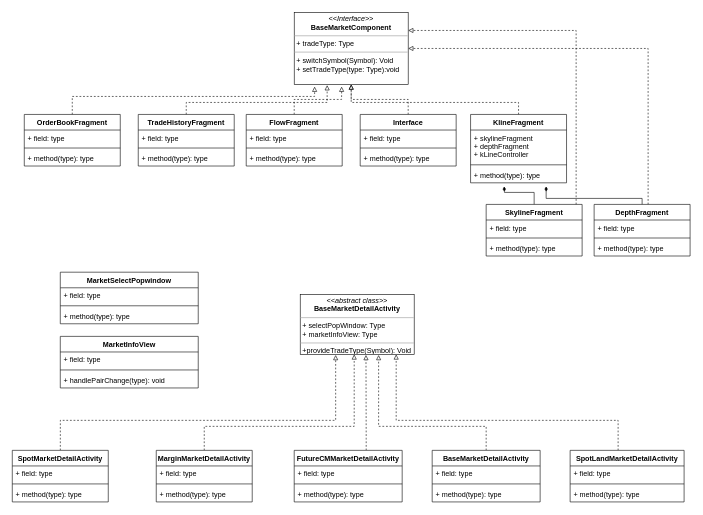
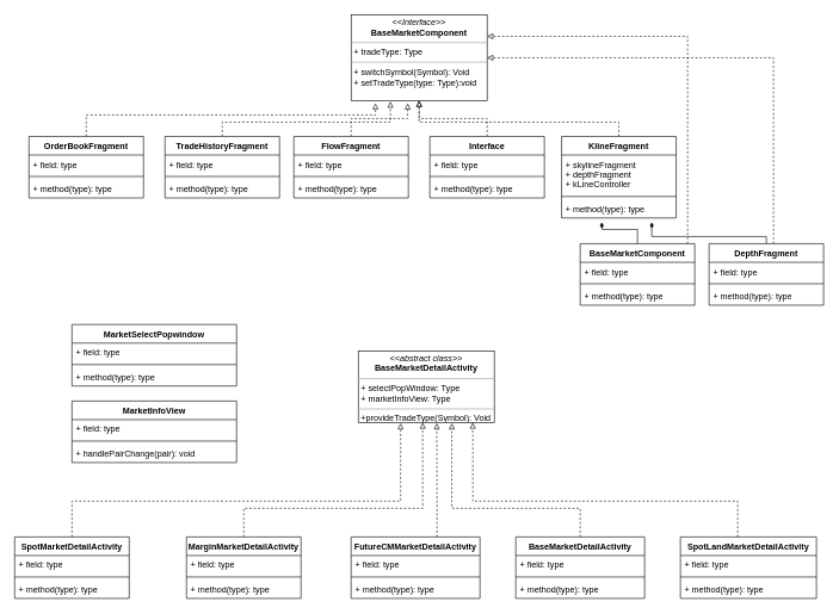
  <mxCell id="0" />
  <mxCell id="1" parent="0" />
  <mxCell id="2" value="&lt;p style=&quot;margin: 0px ; margin-top: 4px ; text-align: center&quot;&gt;&lt;i&gt;&amp;lt;&amp;lt;Interface&amp;gt;&amp;gt;&lt;/i&gt;&lt;br&gt;&lt;b&gt;BaseMarketComponent&lt;/b&gt;&lt;br&gt;&lt;/p&gt;&lt;hr size=&quot;1&quot;&gt;&lt;p style=&quot;margin: 0px ; margin-left: 4px&quot;&gt;+ tradeType: Type&lt;br&gt;&lt;/p&gt;&lt;hr size=&quot;1&quot;&gt;&lt;p style=&quot;margin: 0px ; margin-left: 4px&quot;&gt;+ switchSymbol(Symbol): Void&lt;/p&gt;&lt;p style=&quot;margin: 0px ; margin-left: 4px&quot;&gt;+ setTradeType(type: Type):void&lt;/p&gt;" style="verticalAlign=top;align=left;overflow=fill;fontSize=12;fontFamily=Helvetica;html=1;" vertex="1" parent="1"><mxGeometry x="490" y="20" width="190" height="120" as="geometry" /></mxCell>
  <mxCell id="3" style="edgeStyle=orthogonalEdgeStyle;rounded=0;orthogonalLoop=1;jettySize=auto;html=1;entryX=0.416;entryY=1.03;entryDx=0;entryDy=0;entryPerimeter=0;dashed=1;endArrow=block;endFill=0;" edge="1" parent="1" source="4" target="2"><mxGeometry relative="1" as="geometry" /></mxCell>
  <mxCell id="4" value="FlowFragment" style="swimlane;fontStyle=1;align=center;verticalAlign=top;childLayout=stackLayout;horizontal=1;startSize=26;horizontalStack=0;resizeParent=1;resizeParentMax=0;resizeLast=0;collapsible=1;marginBottom=0;" vertex="1" parent="1"><mxGeometry x="410" y="190" width="160" height="86" as="geometry" /></mxCell>
  <mxCell id="5" value="+ field: type" style="text;strokeColor=none;fillColor=none;align=left;verticalAlign=top;spacingLeft=4;spacingRight=4;overflow=hidden;rotatable=0;points=[[0,0.5],[1,0.5]];portConstraint=eastwest;" vertex="1" parent="4"><mxGeometry y="26" width="160" height="26" as="geometry" /></mxCell>
  <mxCell id="6" value="" style="line;strokeWidth=1;fillColor=none;align=left;verticalAlign=middle;spacingTop=-1;spacingLeft=3;spacingRight=3;rotatable=0;labelPosition=right;points=[];portConstraint=eastwest;" vertex="1" parent="4"><mxGeometry y="52" width="160" height="8" as="geometry" /></mxCell>
  <mxCell id="7" value="+ method(type): type" style="text;strokeColor=none;fillColor=none;align=left;verticalAlign=top;spacingLeft=4;spacingRight=4;overflow=hidden;rotatable=0;points=[[0,0.5],[1,0.5]];portConstraint=eastwest;" vertex="1" parent="4"><mxGeometry y="60" width="160" height="26" as="geometry" /></mxCell>
  <mxCell id="8" style="edgeStyle=orthogonalEdgeStyle;rounded=0;orthogonalLoop=1;jettySize=auto;html=1;entryX=0.179;entryY=1.03;entryDx=0;entryDy=0;entryPerimeter=0;dashed=1;endArrow=block;endFill=0;" edge="1" parent="1" source="9" target="2"><mxGeometry relative="1" as="geometry"><Array as="points"><mxPoint x="120" y="160" /><mxPoint x="524" y="160" /></Array></mxGeometry></mxCell>
  <mxCell id="9" value="OrderBookFragment" style="swimlane;fontStyle=1;align=center;verticalAlign=top;childLayout=stackLayout;horizontal=1;startSize=26;horizontalStack=0;resizeParent=1;resizeParentMax=0;resizeLast=0;collapsible=1;marginBottom=0;" vertex="1" parent="1"><mxGeometry x="40" y="190" width="160" height="86" as="geometry" /></mxCell>
  <mxCell id="10" value="+ field: type" style="text;strokeColor=none;fillColor=none;align=left;verticalAlign=top;spacingLeft=4;spacingRight=4;overflow=hidden;rotatable=0;points=[[0,0.5],[1,0.5]];portConstraint=eastwest;" vertex="1" parent="9"><mxGeometry y="26" width="160" height="26" as="geometry" /></mxCell>
  <mxCell id="11" value="" style="line;strokeWidth=1;fillColor=none;align=left;verticalAlign=middle;spacingTop=-1;spacingLeft=3;spacingRight=3;rotatable=0;labelPosition=right;points=[];portConstraint=eastwest;" vertex="1" parent="9"><mxGeometry y="52" width="160" height="8" as="geometry" /></mxCell>
  <mxCell id="12" value="+ method(type): type" style="text;strokeColor=none;fillColor=none;align=left;verticalAlign=top;spacingLeft=4;spacingRight=4;overflow=hidden;rotatable=0;points=[[0,0.5],[1,0.5]];portConstraint=eastwest;" vertex="1" parent="9"><mxGeometry y="60" width="160" height="26" as="geometry" /></mxCell>
  <mxCell id="13" style="edgeStyle=orthogonalEdgeStyle;rounded=0;orthogonalLoop=1;jettySize=auto;html=1;entryX=0.289;entryY=1.01;entryDx=0;entryDy=0;entryPerimeter=0;dashed=1;endArrow=block;endFill=0;" edge="1" parent="1" source="14" target="2"><mxGeometry relative="1" as="geometry"><Array as="points"><mxPoint x="310" y="170" /><mxPoint x="545" y="170" /></Array></mxGeometry></mxCell>
  <mxCell id="14" value="TradeHistoryFragment" style="swimlane;fontStyle=1;align=center;verticalAlign=top;childLayout=stackLayout;horizontal=1;startSize=26;horizontalStack=0;resizeParent=1;resizeParentMax=0;resizeLast=0;collapsible=1;marginBottom=0;" vertex="1" parent="1"><mxGeometry x="230" y="190" width="160" height="86" as="geometry" /></mxCell>
  <mxCell id="15" value="+ field: type" style="text;strokeColor=none;fillColor=none;align=left;verticalAlign=top;spacingLeft=4;spacingRight=4;overflow=hidden;rotatable=0;points=[[0,0.5],[1,0.5]];portConstraint=eastwest;" vertex="1" parent="14"><mxGeometry y="26" width="160" height="26" as="geometry" /></mxCell>
  <mxCell id="16" value="" style="line;strokeWidth=1;fillColor=none;align=left;verticalAlign=middle;spacingTop=-1;spacingLeft=3;spacingRight=3;rotatable=0;labelPosition=right;points=[];portConstraint=eastwest;" vertex="1" parent="14"><mxGeometry y="52" width="160" height="8" as="geometry" /></mxCell>
  <mxCell id="17" value="+ method(type): type" style="text;strokeColor=none;fillColor=none;align=left;verticalAlign=top;spacingLeft=4;spacingRight=4;overflow=hidden;rotatable=0;points=[[0,0.5],[1,0.5]];portConstraint=eastwest;" vertex="1" parent="14"><mxGeometry y="60" width="160" height="26" as="geometry" /></mxCell>
  <mxCell id="18" style="edgeStyle=orthogonalEdgeStyle;rounded=0;orthogonalLoop=1;jettySize=auto;html=1;entryX=0.5;entryY=1;entryDx=0;entryDy=0;dashed=1;endArrow=block;endFill=0;" edge="1" parent="1" source="19" target="2"><mxGeometry relative="1" as="geometry" /></mxCell>
  <mxCell id="19" value="Interface" style="swimlane;fontStyle=1;align=center;verticalAlign=top;childLayout=stackLayout;horizontal=1;startSize=26;horizontalStack=0;resizeParent=1;resizeParentMax=0;resizeLast=0;collapsible=1;marginBottom=0;" vertex="1" parent="1"><mxGeometry x="600" y="190" width="160" height="86" as="geometry" /></mxCell>
  <mxCell id="20" value="+ field: type" style="text;strokeColor=none;fillColor=none;align=left;verticalAlign=top;spacingLeft=4;spacingRight=4;overflow=hidden;rotatable=0;points=[[0,0.5],[1,0.5]];portConstraint=eastwest;" vertex="1" parent="19"><mxGeometry y="26" width="160" height="26" as="geometry" /></mxCell>
  <mxCell id="21" value="" style="line;strokeWidth=1;fillColor=none;align=left;verticalAlign=middle;spacingTop=-1;spacingLeft=3;spacingRight=3;rotatable=0;labelPosition=right;points=[];portConstraint=eastwest;" vertex="1" parent="19"><mxGeometry y="52" width="160" height="8" as="geometry" /></mxCell>
  <mxCell id="22" value="+ method(type): type" style="text;strokeColor=none;fillColor=none;align=left;verticalAlign=top;spacingLeft=4;spacingRight=4;overflow=hidden;rotatable=0;points=[[0,0.5],[1,0.5]];portConstraint=eastwest;" vertex="1" parent="19"><mxGeometry y="60" width="160" height="26" as="geometry" /></mxCell>
  <mxCell id="23" style="edgeStyle=orthogonalEdgeStyle;rounded=0;orthogonalLoop=1;jettySize=auto;html=1;entryX=0.5;entryY=1;entryDx=0;entryDy=0;dashed=1;endArrow=block;endFill=0;" edge="1" parent="1" source="24" target="2"><mxGeometry relative="1" as="geometry"><Array as="points"><mxPoint x="864" y="170" /><mxPoint x="585" y="170" /></Array></mxGeometry></mxCell>
  <mxCell id="24" value="KlineFragment" style="swimlane;fontStyle=1;align=center;verticalAlign=top;childLayout=stackLayout;horizontal=1;startSize=26;horizontalStack=0;resizeParent=1;resizeParentMax=0;resizeLast=0;collapsible=1;marginBottom=0;" vertex="1" parent="1"><mxGeometry x="784" y="190" width="160" height="114" as="geometry" /></mxCell>
  <mxCell id="25" value="+ skylineFragment&#10;+ depthFragment&#10;+ kLineController" style="text;strokeColor=none;fillColor=none;align=left;verticalAlign=top;spacingLeft=4;spacingRight=4;overflow=hidden;rotatable=0;points=[[0,0.5],[1,0.5]];portConstraint=eastwest;" vertex="1" parent="24"><mxGeometry y="26" width="160" height="54" as="geometry" /></mxCell>
  <mxCell id="26" value="" style="line;strokeWidth=1;fillColor=none;align=left;verticalAlign=middle;spacingTop=-1;spacingLeft=3;spacingRight=3;rotatable=0;labelPosition=right;points=[];portConstraint=eastwest;" vertex="1" parent="24"><mxGeometry y="80" width="160" height="8" as="geometry" /></mxCell>
  <mxCell id="27" value="+ method(type): type" style="text;strokeColor=none;fillColor=none;align=left;verticalAlign=top;spacingLeft=4;spacingRight=4;overflow=hidden;rotatable=0;points=[[0,0.5],[1,0.5]];portConstraint=eastwest;" vertex="1" parent="24"><mxGeometry y="88" width="160" height="26" as="geometry" /></mxCell>
  <mxCell id="28" style="edgeStyle=orthogonalEdgeStyle;rounded=0;orthogonalLoop=1;jettySize=auto;html=1;entryX=1;entryY=0.25;entryDx=0;entryDy=0;dashed=1;endArrow=block;endFill=0;" edge="1" parent="1" source="30" target="2"><mxGeometry relative="1" as="geometry"><Array as="points"><mxPoint x="960" y="50" /></Array></mxGeometry></mxCell>
  <mxCell id="29" style="edgeStyle=orthogonalEdgeStyle;rounded=0;orthogonalLoop=1;jettySize=auto;html=1;endArrow=diamondThin;endFill=1;" edge="1" parent="1" source="30"><mxGeometry relative="1" as="geometry"><mxPoint x="840" y="310" as="targetPoint" /></mxGeometry></mxCell>
- <mxCell id="30" value="SkylineFragment" style="swimlane;fontStyle=1;align=center;verticalAlign=top;childLayout=stackLayout;horizontal=1;startSize=26;horizontalStack=0;resizeParent=1;resizeParentMax=0;resizeLast=0;collapsible=1;marginBottom=0;" vertex="1" parent="1"><mxGeometry x="810" y="340" width="160" height="86" as="geometry" /></mxCell>
+ <mxCell id="30" value="BaseMarketComponent" style="swimlane;fontStyle=1;align=center;verticalAlign=top;childLayout=stackLayout;horizontal=1;startSize=26;horizontalStack=0;resizeParent=1;resizeParentMax=0;resizeLast=0;collapsible=1;marginBottom=0;" vertex="1" parent="1"><mxGeometry x="810" y="340" width="160" height="86" as="geometry" /></mxCell>
  <mxCell id="31" value="+ field: type" style="text;strokeColor=none;fillColor=none;align=left;verticalAlign=top;spacingLeft=4;spacingRight=4;overflow=hidden;rotatable=0;points=[[0,0.5],[1,0.5]];portConstraint=eastwest;" vertex="1" parent="30"><mxGeometry y="26" width="160" height="26" as="geometry" /></mxCell>
  <mxCell id="32" value="" style="line;strokeWidth=1;fillColor=none;align=left;verticalAlign=middle;spacingTop=-1;spacingLeft=3;spacingRight=3;rotatable=0;labelPosition=right;points=[];portConstraint=eastwest;" vertex="1" parent="30"><mxGeometry y="52" width="160" height="8" as="geometry" /></mxCell>
  <mxCell id="33" value="+ method(type): type" style="text;strokeColor=none;fillColor=none;align=left;verticalAlign=top;spacingLeft=4;spacingRight=4;overflow=hidden;rotatable=0;points=[[0,0.5],[1,0.5]];portConstraint=eastwest;" vertex="1" parent="30"><mxGeometry y="60" width="160" height="26" as="geometry" /></mxCell>
  <mxCell id="34" style="edgeStyle=orthogonalEdgeStyle;rounded=0;orthogonalLoop=1;jettySize=auto;html=1;entryX=1;entryY=0.5;entryDx=0;entryDy=0;dashed=1;endArrow=block;endFill=0;" edge="1" parent="1" source="36" target="2"><mxGeometry relative="1" as="geometry"><Array as="points"><mxPoint x="1080" y="80" /></Array></mxGeometry></mxCell>
  <mxCell id="35" style="edgeStyle=orthogonalEdgeStyle;rounded=0;orthogonalLoop=1;jettySize=auto;html=1;endArrow=diamondThin;endFill=1;" edge="1" parent="1" source="36"><mxGeometry relative="1" as="geometry"><mxPoint x="910" y="310" as="targetPoint" /><Array as="points"><mxPoint x="1070" y="330" /><mxPoint x="910" y="330" /></Array></mxGeometry></mxCell>
  <mxCell id="36" value="DepthFragment" style="swimlane;fontStyle=1;align=center;verticalAlign=top;childLayout=stackLayout;horizontal=1;startSize=26;horizontalStack=0;resizeParent=1;resizeParentMax=0;resizeLast=0;collapsible=1;marginBottom=0;" vertex="1" parent="1"><mxGeometry x="990" y="340" width="160" height="86" as="geometry" /></mxCell>
  <mxCell id="37" value="+ field: type" style="text;strokeColor=none;fillColor=none;align=left;verticalAlign=top;spacingLeft=4;spacingRight=4;overflow=hidden;rotatable=0;points=[[0,0.5],[1,0.5]];portConstraint=eastwest;" vertex="1" parent="36"><mxGeometry y="26" width="160" height="26" as="geometry" /></mxCell>
  <mxCell id="38" value="" style="line;strokeWidth=1;fillColor=none;align=left;verticalAlign=middle;spacingTop=-1;spacingLeft=3;spacingRight=3;rotatable=0;labelPosition=right;points=[];portConstraint=eastwest;" vertex="1" parent="36"><mxGeometry y="52" width="160" height="8" as="geometry" /></mxCell>
  <mxCell id="39" value="+ method(type): type" style="text;strokeColor=none;fillColor=none;align=left;verticalAlign=top;spacingLeft=4;spacingRight=4;overflow=hidden;rotatable=0;points=[[0,0.5],[1,0.5]];portConstraint=eastwest;" vertex="1" parent="36"><mxGeometry y="60" width="160" height="26" as="geometry" /></mxCell>
  <mxCell id="40" value="&lt;p style=&quot;margin: 0px ; margin-top: 4px ; text-align: center&quot;&gt;&lt;i&gt;&amp;lt;&amp;lt;abstract class&amp;gt;&amp;gt;&lt;/i&gt;&lt;br&gt;&lt;b&gt;BaseMarketDetailActivity&lt;/b&gt;&lt;br&gt;&lt;/p&gt;&lt;hr size=&quot;1&quot;&gt;&lt;p style=&quot;margin: 0px ; margin-left: 4px&quot;&gt;+ selectPopWindow: Type&lt;br&gt;&lt;/p&gt;&lt;p style=&quot;margin: 0px ; margin-left: 4px&quot;&gt;+ marketInfoView: Type&lt;/p&gt;&lt;hr size=&quot;1&quot;&gt;&lt;p style=&quot;margin: 0px ; margin-left: 4px&quot;&gt;+provideTradeType(Symbol): Void&lt;/p&gt;" style="verticalAlign=top;align=left;overflow=fill;fontSize=12;fontFamily=Helvetica;html=1;" vertex="1" parent="1"><mxGeometry x="500" y="490" width="190" height="100" as="geometry" /></mxCell>
  <mxCell id="41" style="edgeStyle=orthogonalEdgeStyle;rounded=0;orthogonalLoop=1;jettySize=auto;html=1;dashed=1;endArrow=block;endFill=0;entryX=0.311;entryY=1.01;entryDx=0;entryDy=0;entryPerimeter=0;" edge="1" parent="1" target="40"><mxGeometry relative="1" as="geometry"><mxPoint x="100.059" y="750" as="sourcePoint" /><mxPoint x="560" y="600" as="targetPoint" /><Array as="points"><mxPoint x="100" y="700" /><mxPoint x="559" y="700" /></Array></mxGeometry></mxCell>
  <mxCell id="42" value="SpotMarketDetailActivity" style="swimlane;fontStyle=1;align=center;verticalAlign=top;childLayout=stackLayout;horizontal=1;startSize=26;horizontalStack=0;resizeParent=1;resizeParentMax=0;resizeLast=0;collapsible=1;marginBottom=0;" vertex="1" parent="1"><mxGeometry x="20" y="750" width="160" height="86" as="geometry" /></mxCell>
  <mxCell id="43" value="+ field: type" style="text;strokeColor=none;fillColor=none;align=left;verticalAlign=top;spacingLeft=4;spacingRight=4;overflow=hidden;rotatable=0;points=[[0,0.5],[1,0.5]];portConstraint=eastwest;" vertex="1" parent="42"><mxGeometry y="26" width="160" height="26" as="geometry" /></mxCell>
  <mxCell id="44" value="" style="line;strokeWidth=1;fillColor=none;align=left;verticalAlign=middle;spacingTop=-1;spacingLeft=3;spacingRight=3;rotatable=0;labelPosition=right;points=[];portConstraint=eastwest;" vertex="1" parent="42"><mxGeometry y="52" width="160" height="8" as="geometry" /></mxCell>
  <mxCell id="45" value="+ method(type): type" style="text;strokeColor=none;fillColor=none;align=left;verticalAlign=top;spacingLeft=4;spacingRight=4;overflow=hidden;rotatable=0;points=[[0,0.5],[1,0.5]];portConstraint=eastwest;" vertex="1" parent="42"><mxGeometry y="60" width="160" height="26" as="geometry" /></mxCell>
  <mxCell id="46" style="edgeStyle=orthogonalEdgeStyle;rounded=0;orthogonalLoop=1;jettySize=auto;html=1;dashed=1;endArrow=block;endFill=0;entryX=0.842;entryY=1;entryDx=0;entryDy=0;entryPerimeter=0;" edge="1" parent="1" source="47" target="40"><mxGeometry relative="1" as="geometry"><mxPoint x="660" y="660" as="targetPoint" /><Array as="points"><mxPoint x="1030" y="700" /><mxPoint x="660" y="700" /></Array></mxGeometry></mxCell>
  <mxCell id="47" value="SpotLandMarketDetailActivity" style="swimlane;fontStyle=1;align=center;verticalAlign=top;childLayout=stackLayout;horizontal=1;startSize=26;horizontalStack=0;resizeParent=1;resizeParentMax=0;resizeLast=0;collapsible=1;marginBottom=0;" vertex="1" parent="1"><mxGeometry x="950" y="750" width="190" height="86" as="geometry" /></mxCell>
  <mxCell id="48" value="+ field: type" style="text;strokeColor=none;fillColor=none;align=left;verticalAlign=top;spacingLeft=4;spacingRight=4;overflow=hidden;rotatable=0;points=[[0,0.5],[1,0.5]];portConstraint=eastwest;" vertex="1" parent="47"><mxGeometry y="26" width="190" height="26" as="geometry" /></mxCell>
  <mxCell id="49" value="" style="line;strokeWidth=1;fillColor=none;align=left;verticalAlign=middle;spacingTop=-1;spacingLeft=3;spacingRight=3;rotatable=0;labelPosition=right;points=[];portConstraint=eastwest;" vertex="1" parent="47"><mxGeometry y="52" width="190" height="8" as="geometry" /></mxCell>
  <mxCell id="50" value="+ method(type): type" style="text;strokeColor=none;fillColor=none;align=left;verticalAlign=top;spacingLeft=4;spacingRight=4;overflow=hidden;rotatable=0;points=[[0,0.5],[1,0.5]];portConstraint=eastwest;" vertex="1" parent="47"><mxGeometry y="60" width="190" height="26" as="geometry" /></mxCell>
  <mxCell id="51" style="edgeStyle=orthogonalEdgeStyle;rounded=0;orthogonalLoop=1;jettySize=auto;html=1;dashed=1;endArrow=block;endFill=0;entryX=0.688;entryY=1.01;entryDx=0;entryDy=0;entryPerimeter=0;" edge="1" parent="1" source="52" target="40"><mxGeometry relative="1" as="geometry"><mxPoint x="630" y="600" as="targetPoint" /><Array as="points"><mxPoint x="810" y="710" /><mxPoint x="631" y="710" /></Array></mxGeometry></mxCell>
  <mxCell id="52" value="BaseMarketDetailActivity" style="swimlane;fontStyle=1;align=center;verticalAlign=top;childLayout=stackLayout;horizontal=1;startSize=26;horizontalStack=0;resizeParent=1;resizeParentMax=0;resizeLast=0;collapsible=1;marginBottom=0;" vertex="1" parent="1"><mxGeometry x="720" y="750" width="180" height="86" as="geometry" /></mxCell>
  <mxCell id="53" value="+ field: type" style="text;strokeColor=none;fillColor=none;align=left;verticalAlign=top;spacingLeft=4;spacingRight=4;overflow=hidden;rotatable=0;points=[[0,0.5],[1,0.5]];portConstraint=eastwest;" vertex="1" parent="52"><mxGeometry y="26" width="180" height="26" as="geometry" /></mxCell>
  <mxCell id="54" value="" style="line;strokeWidth=1;fillColor=none;align=left;verticalAlign=middle;spacingTop=-1;spacingLeft=3;spacingRight=3;rotatable=0;labelPosition=right;points=[];portConstraint=eastwest;" vertex="1" parent="52"><mxGeometry y="52" width="180" height="8" as="geometry" /></mxCell>
  <mxCell id="55" value="+ method(type): type" style="text;strokeColor=none;fillColor=none;align=left;verticalAlign=top;spacingLeft=4;spacingRight=4;overflow=hidden;rotatable=0;points=[[0,0.5],[1,0.5]];portConstraint=eastwest;" vertex="1" parent="52"><mxGeometry y="60" width="180" height="26" as="geometry" /></mxCell>
  <mxCell id="56" style="edgeStyle=orthogonalEdgeStyle;rounded=0;orthogonalLoop=1;jettySize=auto;html=1;dashed=1;endArrow=block;endFill=0;" edge="1" parent="1" source="57"><mxGeometry relative="1" as="geometry"><mxPoint x="590" y="590" as="targetPoint" /><Array as="points"><mxPoint x="340" y="710" /><mxPoint x="590" y="710" /><mxPoint x="590" y="590" /></Array></mxGeometry></mxCell>
  <mxCell id="57" value="MarginMarketDetailActivity" style="swimlane;fontStyle=1;align=center;verticalAlign=top;childLayout=stackLayout;horizontal=1;startSize=26;horizontalStack=0;resizeParent=1;resizeParentMax=0;resizeLast=0;collapsible=1;marginBottom=0;" vertex="1" parent="1"><mxGeometry x="260" y="750" width="160" height="86" as="geometry" /></mxCell>
  <mxCell id="58" value="+ field: type" style="text;strokeColor=none;fillColor=none;align=left;verticalAlign=top;spacingLeft=4;spacingRight=4;overflow=hidden;rotatable=0;points=[[0,0.5],[1,0.5]];portConstraint=eastwest;" vertex="1" parent="57"><mxGeometry y="26" width="160" height="26" as="geometry" /></mxCell>
  <mxCell id="59" value="" style="line;strokeWidth=1;fillColor=none;align=left;verticalAlign=middle;spacingTop=-1;spacingLeft=3;spacingRight=3;rotatable=0;labelPosition=right;points=[];portConstraint=eastwest;" vertex="1" parent="57"><mxGeometry y="52" width="160" height="8" as="geometry" /></mxCell>
  <mxCell id="60" value="+ method(type): type" style="text;strokeColor=none;fillColor=none;align=left;verticalAlign=top;spacingLeft=4;spacingRight=4;overflow=hidden;rotatable=0;points=[[0,0.5],[1,0.5]];portConstraint=eastwest;" vertex="1" parent="57"><mxGeometry y="60" width="160" height="26" as="geometry" /></mxCell>
  <mxCell id="61" style="edgeStyle=orthogonalEdgeStyle;rounded=0;orthogonalLoop=1;jettySize=auto;html=1;dashed=1;endArrow=block;endFill=0;entryX=0.577;entryY=1.01;entryDx=0;entryDy=0;entryPerimeter=0;" edge="1" parent="1" source="62" target="40"><mxGeometry relative="1" as="geometry"><mxPoint x="610" y="600" as="targetPoint" /><Array as="points"><mxPoint x="610" y="730" /><mxPoint x="610" y="730" /></Array></mxGeometry></mxCell>
  <mxCell id="62" value="FutureCMMarketDetailActivity" style="swimlane;fontStyle=1;align=center;verticalAlign=top;childLayout=stackLayout;horizontal=1;startSize=26;horizontalStack=0;resizeParent=1;resizeParentMax=0;resizeLast=0;collapsible=1;marginBottom=0;" vertex="1" parent="1"><mxGeometry x="490" y="750" width="180" height="86" as="geometry" /></mxCell>
  <mxCell id="63" value="+ field: type" style="text;strokeColor=none;fillColor=none;align=left;verticalAlign=top;spacingLeft=4;spacingRight=4;overflow=hidden;rotatable=0;points=[[0,0.5],[1,0.5]];portConstraint=eastwest;" vertex="1" parent="62"><mxGeometry y="26" width="180" height="26" as="geometry" /></mxCell>
  <mxCell id="64" value="" style="line;strokeWidth=1;fillColor=none;align=left;verticalAlign=middle;spacingTop=-1;spacingLeft=3;spacingRight=3;rotatable=0;labelPosition=right;points=[];portConstraint=eastwest;" vertex="1" parent="62"><mxGeometry y="52" width="180" height="8" as="geometry" /></mxCell>
  <mxCell id="65" value="+ method(type): type" style="text;strokeColor=none;fillColor=none;align=left;verticalAlign=top;spacingLeft=4;spacingRight=4;overflow=hidden;rotatable=0;points=[[0,0.5],[1,0.5]];portConstraint=eastwest;" vertex="1" parent="62"><mxGeometry y="60" width="180" height="26" as="geometry" /></mxCell>
  <mxCell id="66" value="MarketSelectPopwindow" style="swimlane;fontStyle=1;align=center;verticalAlign=top;childLayout=stackLayout;horizontal=1;startSize=26;horizontalStack=0;resizeParent=1;resizeParentMax=0;resizeLast=0;collapsible=1;marginBottom=0;" vertex="1" parent="1"><mxGeometry x="100" y="453" width="230" height="86" as="geometry" /></mxCell>
  <mxCell id="67" value="+ field: type" style="text;strokeColor=none;fillColor=none;align=left;verticalAlign=top;spacingLeft=4;spacingRight=4;overflow=hidden;rotatable=0;points=[[0,0.5],[1,0.5]];portConstraint=eastwest;" vertex="1" parent="66"><mxGeometry y="26" width="230" height="26" as="geometry" /></mxCell>
  <mxCell id="68" value="" style="line;strokeWidth=1;fillColor=none;align=left;verticalAlign=middle;spacingTop=-1;spacingLeft=3;spacingRight=3;rotatable=0;labelPosition=right;points=[];portConstraint=eastwest;" vertex="1" parent="66"><mxGeometry y="52" width="230" height="8" as="geometry" /></mxCell>
  <mxCell id="69" value="+ method(type): type" style="text;strokeColor=none;fillColor=none;align=left;verticalAlign=top;spacingLeft=4;spacingRight=4;overflow=hidden;rotatable=0;points=[[0,0.5],[1,0.5]];portConstraint=eastwest;" vertex="1" parent="66"><mxGeometry y="60" width="230" height="26" as="geometry" /></mxCell>
  <mxCell id="70" value="MarketInfoView" style="swimlane;fontStyle=1;align=center;verticalAlign=top;childLayout=stackLayout;horizontal=1;startSize=26;horizontalStack=0;resizeParent=1;resizeParentMax=0;resizeLast=0;collapsible=1;marginBottom=0;" vertex="1" parent="1"><mxGeometry x="100" y="560" width="230" height="86" as="geometry" /></mxCell>
  <mxCell id="71" value="+ field: type" style="text;strokeColor=none;fillColor=none;align=left;verticalAlign=top;spacingLeft=4;spacingRight=4;overflow=hidden;rotatable=0;points=[[0,0.5],[1,0.5]];portConstraint=eastwest;" vertex="1" parent="70"><mxGeometry y="26" width="230" height="26" as="geometry" /></mxCell>
  <mxCell id="72" value="" style="line;strokeWidth=1;fillColor=none;align=left;verticalAlign=middle;spacingTop=-1;spacingLeft=3;spacingRight=3;rotatable=0;labelPosition=right;points=[];portConstraint=eastwest;" vertex="1" parent="70"><mxGeometry y="52" width="230" height="8" as="geometry" /></mxCell>
- <mxCell id="73" value="+ handlePairChange(type): void" style="text;strokeColor=none;fillColor=none;align=left;verticalAlign=top;spacingLeft=4;spacingRight=4;overflow=hidden;rotatable=0;points=[[0,0.5],[1,0.5]];portConstraint=eastwest;" vertex="1" parent="70"><mxGeometry y="60" width="230" height="26" as="geometry" /></mxCell>
+ <mxCell id="73" value="+ handlePairChange(pair): void" style="text;strokeColor=none;fillColor=none;align=left;verticalAlign=top;spacingLeft=4;spacingRight=4;overflow=hidden;rotatable=0;points=[[0,0.5],[1,0.5]];portConstraint=eastwest;" vertex="1" parent="70"><mxGeometry y="60" width="230" height="26" as="geometry" /></mxCell>
